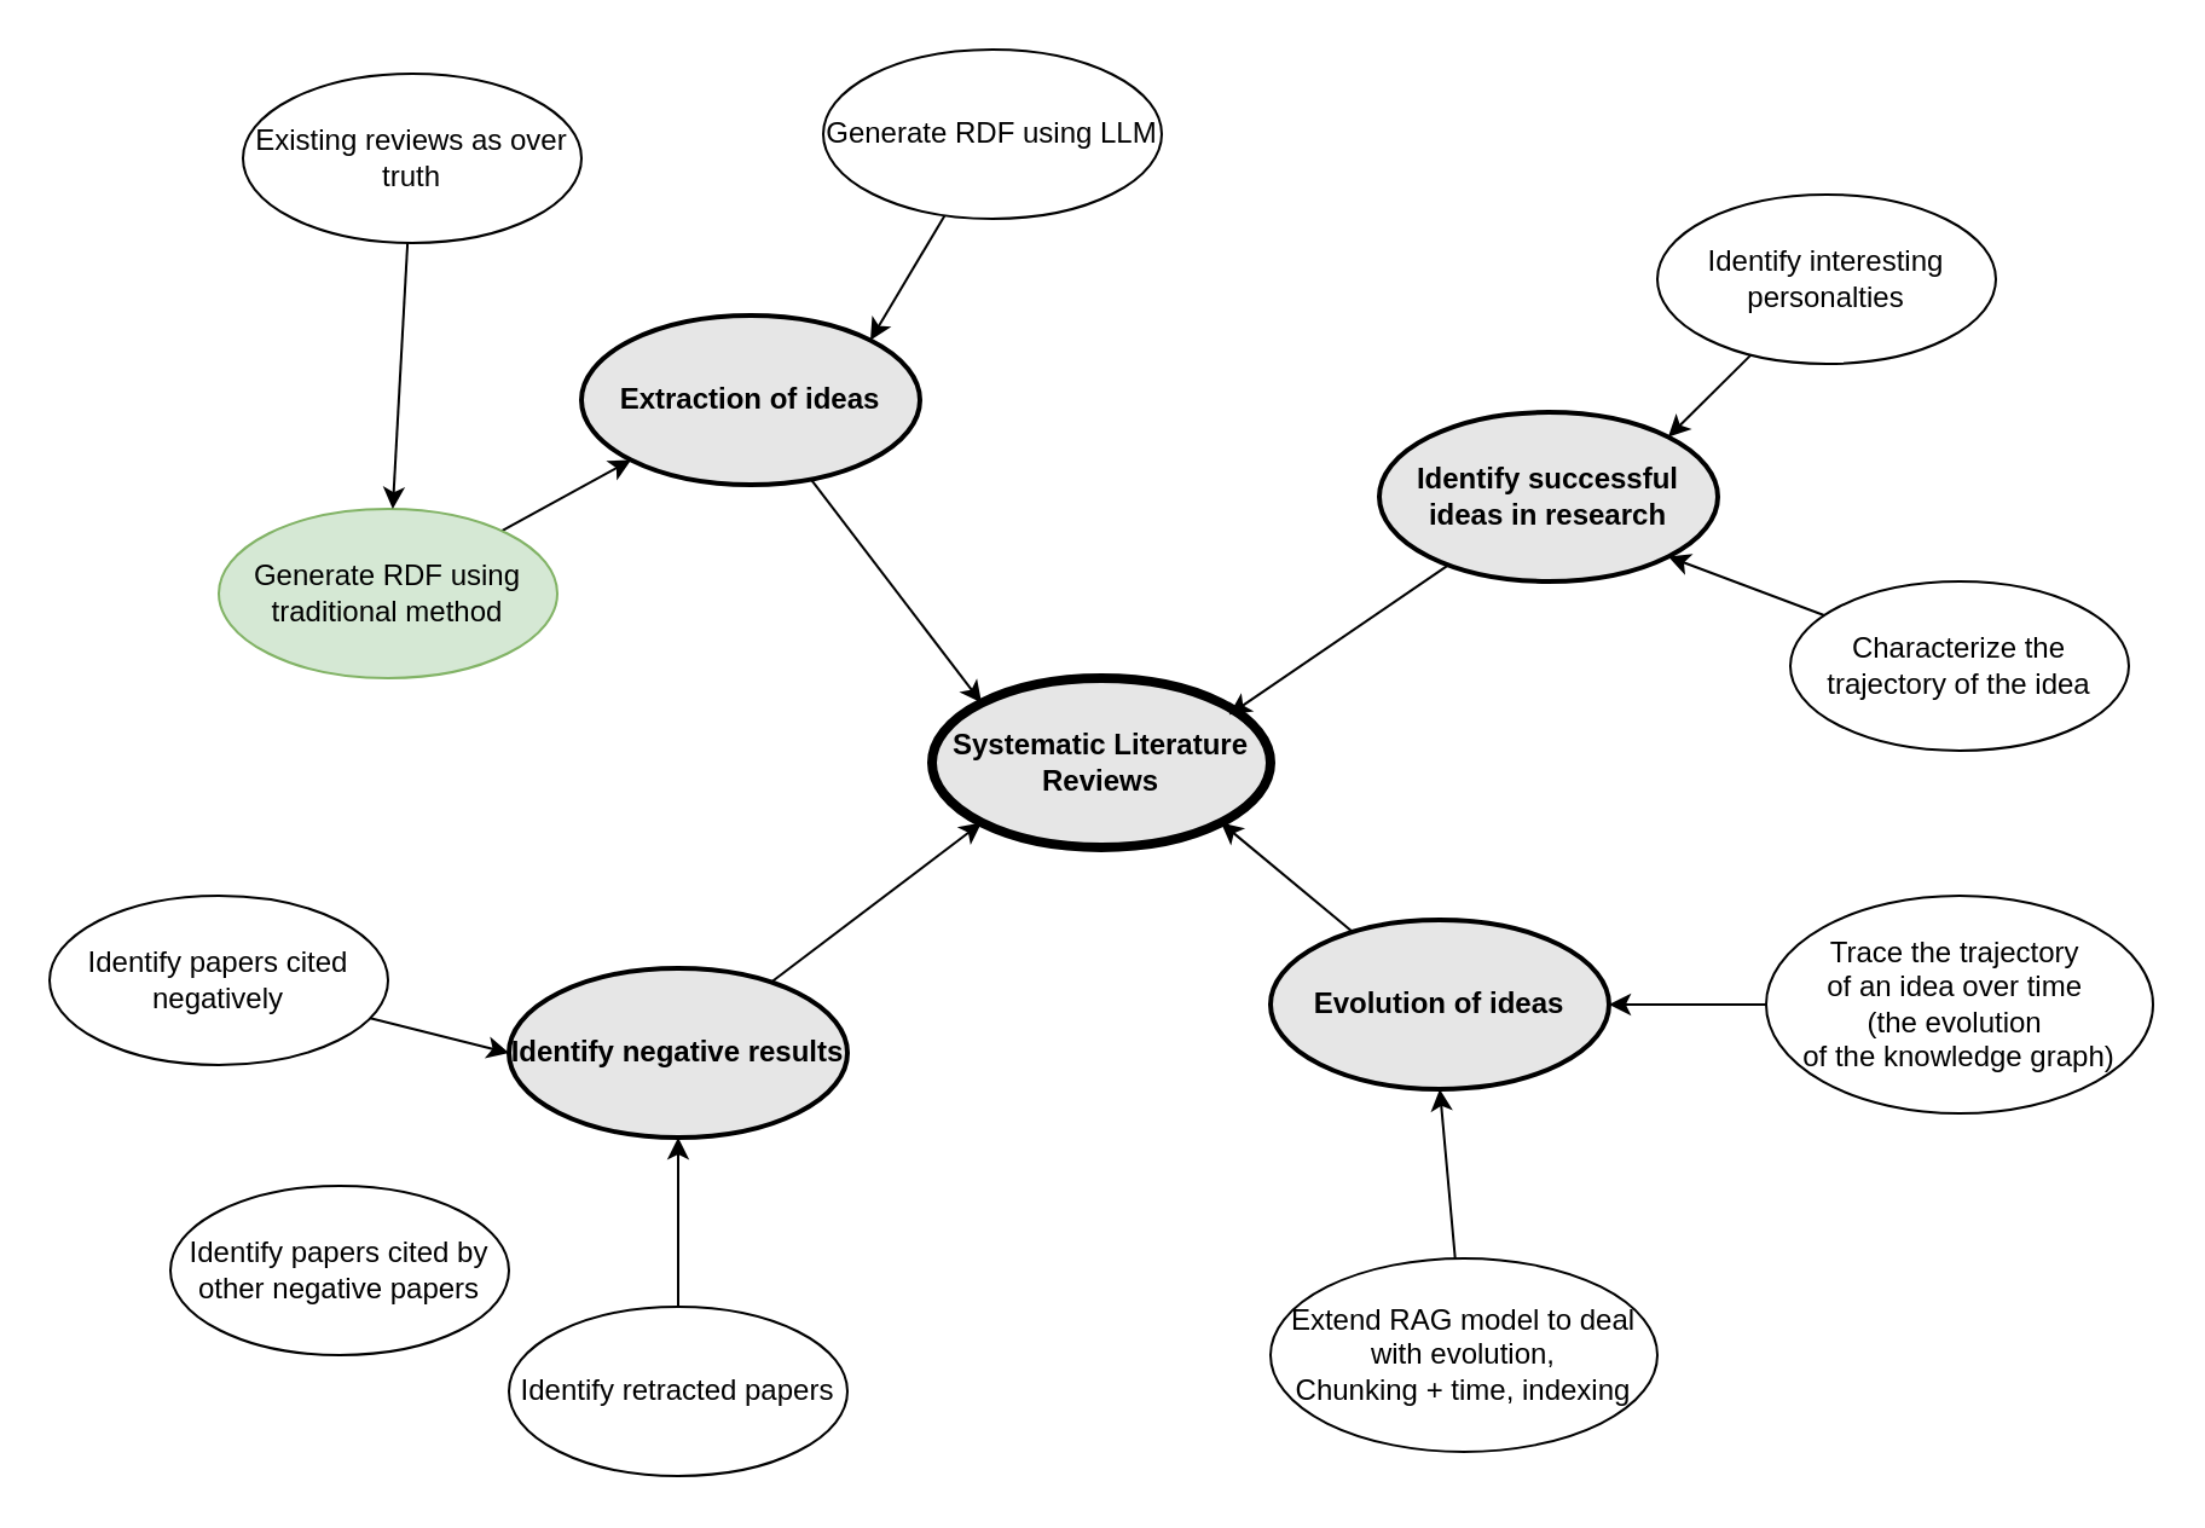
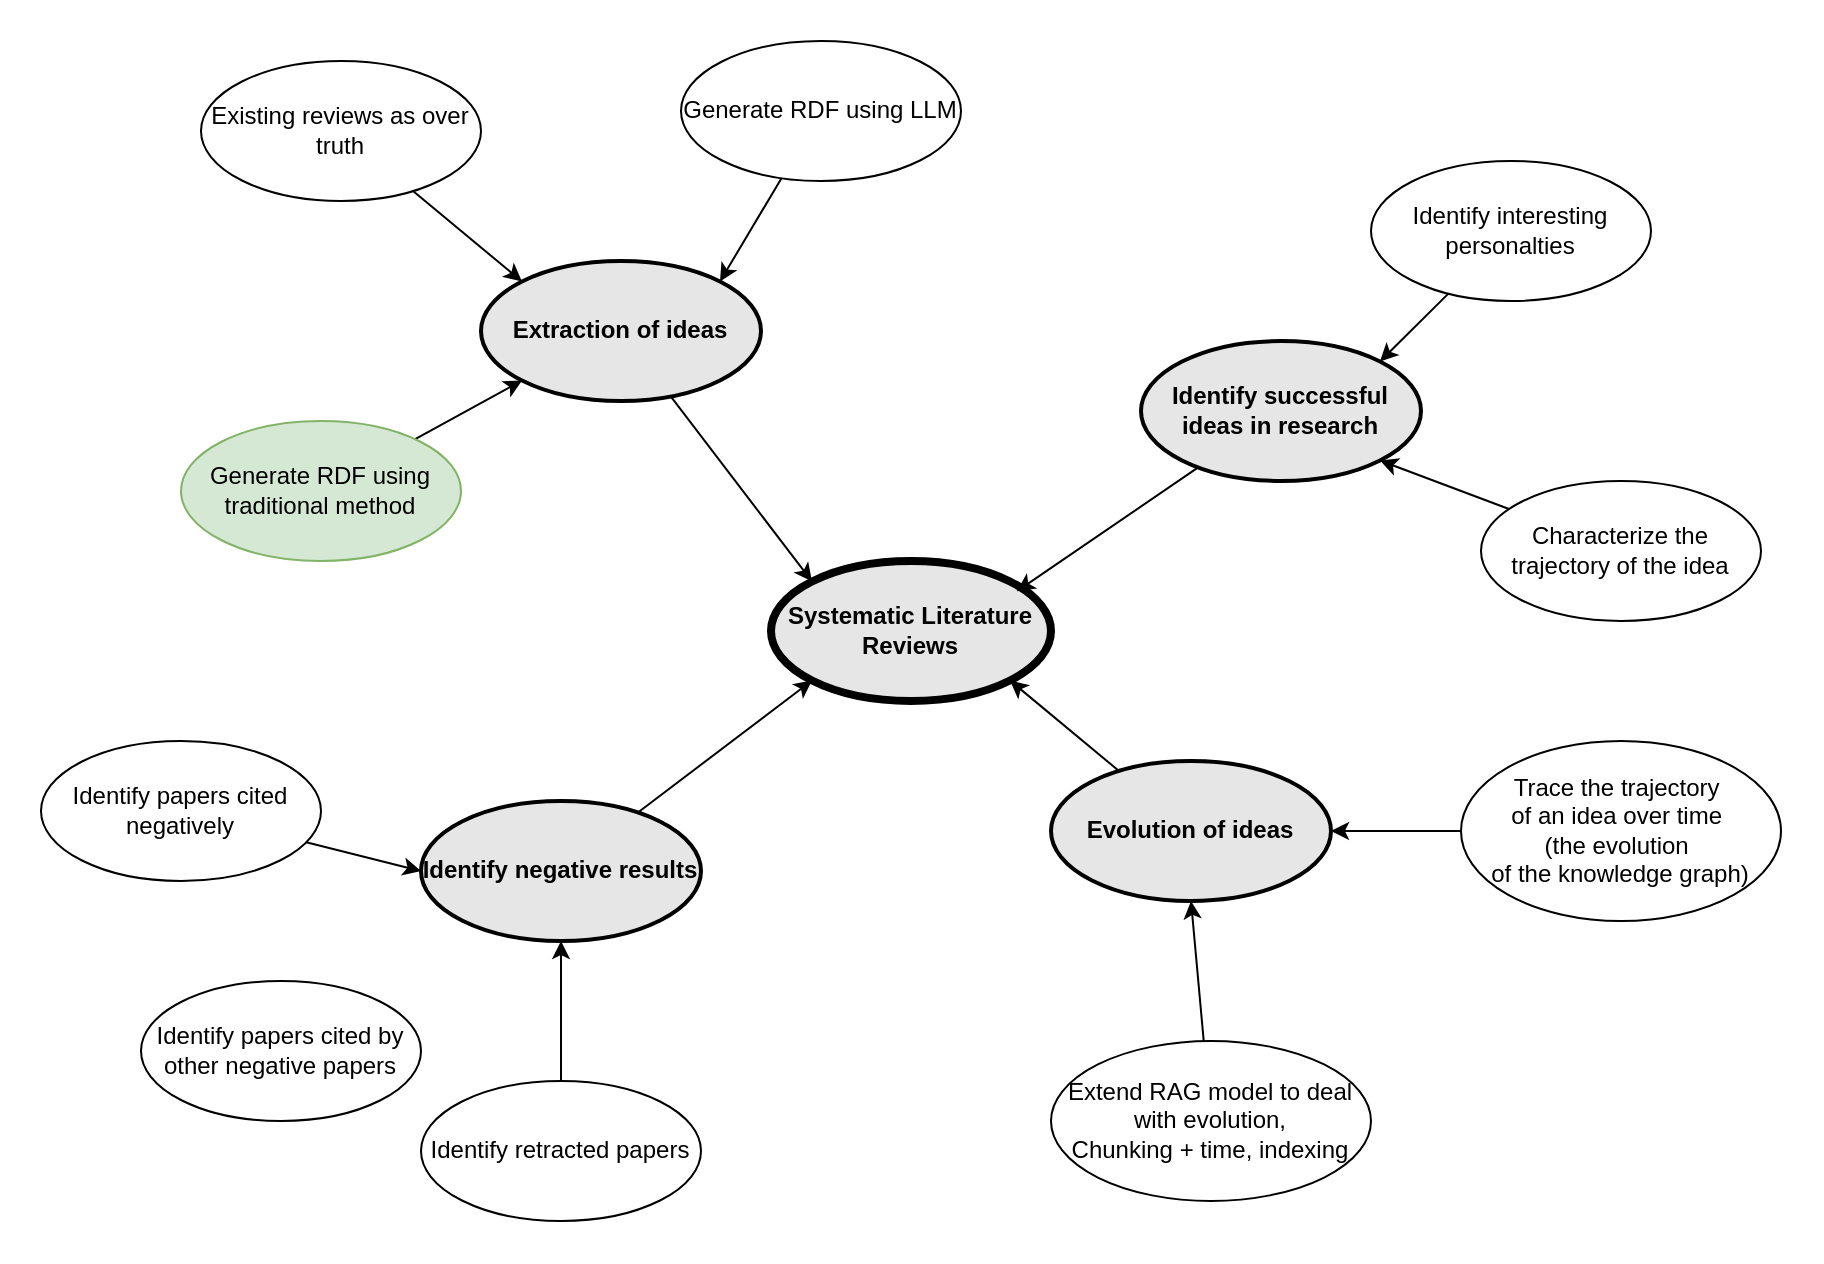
  <mxCell id="0" />
  <mxCell id="1" parent="0" />
  <mxCell id="2" value="&lt;b&gt;Systematic Literature Reviews&lt;/b&gt;" style="ellipse;whiteSpace=wrap;html=1;strokeWidth=4;fillColor=#E6E6E6;" vertex="1" parent="1"><mxGeometry x="385" y="280" width="140" height="70" as="geometry" /></mxCell>
  <mxCell id="3" style="rounded=0;orthogonalLoop=1;jettySize=auto;html=1;entryX=0;entryY=0;entryDx=0;entryDy=0;" edge="1" parent="1" source="4" target="2"><mxGeometry relative="1" as="geometry" /></mxCell>
  <mxCell id="4" value="&lt;b&gt;Extraction of ideas&lt;/b&gt;" style="ellipse;whiteSpace=wrap;html=1;strokeWidth=2;fillColor=#E6E6E6;" vertex="1" parent="1"><mxGeometry x="240" y="130" width="140" height="70" as="geometry" /></mxCell>
  <mxCell id="5" style="rounded=0;orthogonalLoop=1;jettySize=auto;html=1;entryX=0;entryY=1;entryDx=0;entryDy=0;" edge="1" parent="1" source="6" target="4"><mxGeometry relative="1" as="geometry" /></mxCell>
  <mxCell id="6" value="Generate RDF using traditional method" style="ellipse;whiteSpace=wrap;html=1;fillColor=#d5e8d4;strokeColor=#82b366;" vertex="1" parent="1"><mxGeometry x="90" y="210" width="140" height="70" as="geometry" /></mxCell>
  <mxCell id="7" style="rounded=0;orthogonalLoop=1;jettySize=auto;html=1;entryX=1;entryY=0;entryDx=0;entryDy=0;" edge="1" parent="1" source="8" target="4"><mxGeometry relative="1" as="geometry" /></mxCell>
  <mxCell id="8" value="Generate RDF using LLM" style="ellipse;whiteSpace=wrap;html=1;" vertex="1" parent="1"><mxGeometry x="340" y="20" width="140" height="70" as="geometry" /></mxCell>
- <mxCell id="9" style="rounded=0;orthogonalLoop=1;jettySize=auto;html=1;" edge="1" parent="1" source="10" target="6"><mxGeometry relative="1" as="geometry" /></mxCell>
+ <mxCell id="9" style="rounded=0;orthogonalLoop=1;jettySize=auto;html=1;entryX=0;entryY=0;entryDx=0;entryDy=0;" edge="1" parent="1" source="10" target="4"><mxGeometry relative="1" as="geometry" /></mxCell>
  <mxCell id="10" value="Existing reviews as over truth" style="ellipse;whiteSpace=wrap;html=1;" vertex="1" parent="1"><mxGeometry x="100" y="30" width="140" height="70" as="geometry" /></mxCell>
  <mxCell id="11" style="rounded=0;orthogonalLoop=1;jettySize=auto;html=1;entryX=1;entryY=1;entryDx=0;entryDy=0;" edge="1" parent="1" source="12" target="2"><mxGeometry relative="1" as="geometry" /></mxCell>
  <mxCell id="12" value="&lt;b&gt;Evolution of ideas&lt;/b&gt;" style="ellipse;whiteSpace=wrap;html=1;strokeWidth=2;fillColor=#E6E6E6;" vertex="1" parent="1"><mxGeometry x="525" y="380" width="140" height="70" as="geometry" /></mxCell>
  <mxCell id="13" value="&lt;b&gt;Identify successful ideas in research&lt;/b&gt;" style="ellipse;whiteSpace=wrap;html=1;strokeWidth=2;fillColor=#E6E6E6;" vertex="1" parent="1"><mxGeometry x="570" y="170" width="140" height="70" as="geometry" /></mxCell>
  <mxCell id="14" style="rounded=0;orthogonalLoop=1;jettySize=auto;html=1;entryX=0.878;entryY=0.216;entryDx=0;entryDy=0;entryPerimeter=0;" edge="1" parent="1" source="13" target="2"><mxGeometry relative="1" as="geometry" /></mxCell>
  <mxCell id="15" style="rounded=0;orthogonalLoop=1;jettySize=auto;html=1;entryX=0;entryY=1;entryDx=0;entryDy=0;" edge="1" parent="1" source="16" target="2"><mxGeometry relative="1" as="geometry" /></mxCell>
  <mxCell id="16" value="&lt;b&gt;Identify negative results&lt;/b&gt;" style="ellipse;whiteSpace=wrap;html=1;strokeWidth=2;fillColor=#E6E6E6;" vertex="1" parent="1"><mxGeometry x="210" y="400" width="140" height="70" as="geometry" /></mxCell>
  <mxCell id="17" style="rounded=0;orthogonalLoop=1;jettySize=auto;html=1;entryX=1;entryY=0;entryDx=0;entryDy=0;" edge="1" parent="1" source="18" target="13"><mxGeometry relative="1" as="geometry" /></mxCell>
  <mxCell id="18" value="Identify interesting personalties" style="ellipse;whiteSpace=wrap;html=1;" vertex="1" parent="1"><mxGeometry x="685" y="80" width="140" height="70" as="geometry" /></mxCell>
  <mxCell id="19" style="rounded=0;orthogonalLoop=1;jettySize=auto;html=1;entryX=1;entryY=1;entryDx=0;entryDy=0;" edge="1" parent="1" source="20" target="13"><mxGeometry relative="1" as="geometry" /></mxCell>
  <mxCell id="20" value="Characterize the trajectory of the idea" style="ellipse;whiteSpace=wrap;html=1;" vertex="1" parent="1"><mxGeometry x="740" y="240" width="140" height="70" as="geometry" /></mxCell>
  <mxCell id="21" style="rounded=0;orthogonalLoop=1;jettySize=auto;html=1;entryX=0;entryY=0.5;entryDx=0;entryDy=0;" edge="1" parent="1" source="22" target="16"><mxGeometry relative="1" as="geometry" /></mxCell>
  <mxCell id="22" value="Identify papers cited negatively" style="ellipse;whiteSpace=wrap;html=1;" vertex="1" parent="1"><mxGeometry x="20" y="370" width="140" height="70" as="geometry" /></mxCell>
  <mxCell id="23" value="Identify papers cited by other negative papers" style="ellipse;whiteSpace=wrap;html=1;" vertex="1" parent="1"><mxGeometry x="70" y="490" width="140" height="70" as="geometry" /></mxCell>
  <mxCell id="24" style="rounded=0;orthogonalLoop=1;jettySize=auto;html=1;entryX=0.5;entryY=1;entryDx=0;entryDy=0;" edge="1" parent="1" source="25" target="16"><mxGeometry relative="1" as="geometry" /></mxCell>
  <mxCell id="25" value="Identify retracted papers" style="ellipse;whiteSpace=wrap;html=1;" vertex="1" parent="1"><mxGeometry x="210" y="540" width="140" height="70" as="geometry" /></mxCell>
  <mxCell id="26" style="rounded=0;orthogonalLoop=1;jettySize=auto;html=1;entryX=0.5;entryY=1;entryDx=0;entryDy=0;" edge="1" parent="1" source="27" target="12"><mxGeometry relative="1" as="geometry" /></mxCell>
  <mxCell id="27" value="&lt;div&gt;Extend RAG model to deal with evolution,&lt;/div&gt;&lt;div&gt;Chunking + time, indexing&lt;/div&gt;" style="ellipse;whiteSpace=wrap;html=1;" vertex="1" parent="1"><mxGeometry x="525" y="520" width="160" height="80" as="geometry" /></mxCell>
  <mxCell id="28" style="rounded=0;orthogonalLoop=1;jettySize=auto;html=1;entryX=1;entryY=0.5;entryDx=0;entryDy=0;" edge="1" parent="1" source="29" target="12"><mxGeometry relative="1" as="geometry" /></mxCell>
  <mxCell id="29" value="&lt;div&gt;Trace the trajectory&amp;nbsp;&lt;/div&gt;&lt;div&gt;of an idea over time&amp;nbsp;&lt;/div&gt;&lt;div&gt;(the evolution&amp;nbsp;&lt;/div&gt;&lt;div&gt;of the knowledge graph)&lt;/div&gt;" style="ellipse;whiteSpace=wrap;html=1;" vertex="1" parent="1"><mxGeometry x="730" y="370" width="160" height="90" as="geometry" /></mxCell>
